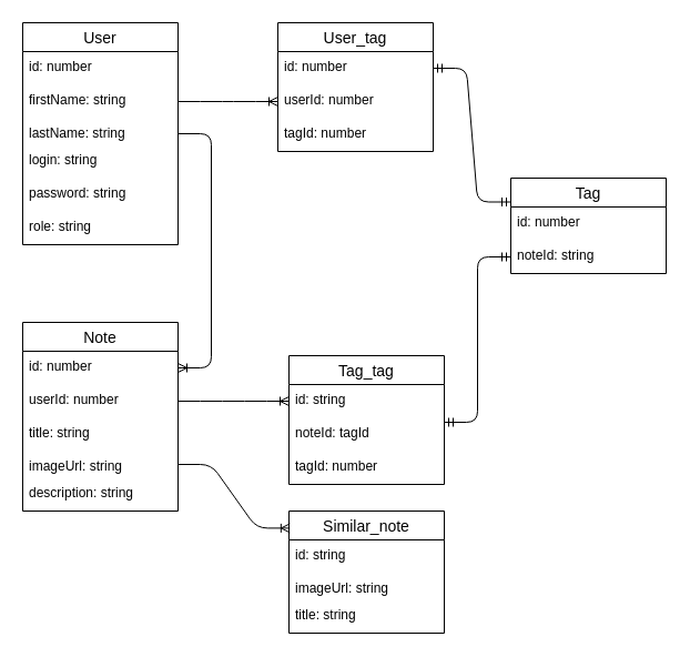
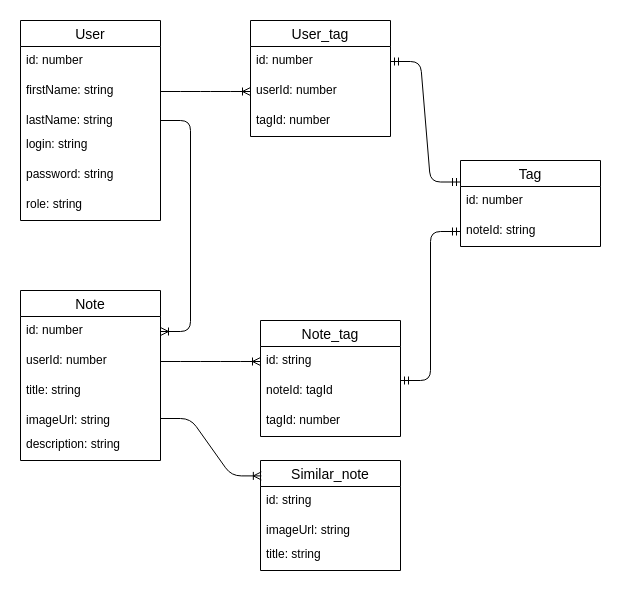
  <mxCell id="0" />
  <mxCell id="1" parent="0" />
  <mxCell id="2" value="User" style="swimlane;fontStyle=0;childLayout=stackLayout;horizontal=1;startSize=26;horizontalStack=0;resizeParent=1;resizeParentMax=0;resizeLast=0;collapsible=1;marginBottom=0;align=center;fontSize=14;" parent="1" vertex="1"><mxGeometry x="20" y="20" width="140" height="200" as="geometry"><mxRectangle x="100" y="250" width="60" height="26" as="alternateBounds" /></mxGeometry></mxCell>
  <mxCell id="3" value="id: number" style="text;strokeColor=none;fillColor=none;spacingLeft=4;spacingRight=4;overflow=hidden;rotatable=0;points=[[0,0.5],[1,0.5]];portConstraint=eastwest;fontSize=12;" parent="2" vertex="1"><mxGeometry y="26" width="140" height="30" as="geometry" /></mxCell>
  <mxCell id="4" value="firstName: string" style="text;strokeColor=none;fillColor=none;spacingLeft=4;spacingRight=4;overflow=hidden;rotatable=0;points=[[0,0.5],[1,0.5]];portConstraint=eastwest;fontSize=12;" parent="2" vertex="1"><mxGeometry y="56" width="140" height="30" as="geometry" /></mxCell>
  <mxCell id="5" value="lastName: string" style="text;strokeColor=none;fillColor=none;spacingLeft=4;spacingRight=4;overflow=hidden;rotatable=0;points=[[0,0.5],[1,0.5]];portConstraint=eastwest;fontSize=12;" parent="2" vertex="1"><mxGeometry y="86" width="140" height="24" as="geometry" /></mxCell>
  <mxCell id="6" value="login: string&#10;" style="text;strokeColor=none;fillColor=none;spacingLeft=4;spacingRight=4;overflow=hidden;rotatable=0;points=[[0,0.5],[1,0.5]];portConstraint=eastwest;fontSize=12;" parent="2" vertex="1"><mxGeometry y="110" width="140" height="30" as="geometry" /></mxCell>
  <mxCell id="7" value="password: string" style="text;strokeColor=none;fillColor=none;spacingLeft=4;spacingRight=4;overflow=hidden;rotatable=0;points=[[0,0.5],[1,0.5]];portConstraint=eastwest;fontSize=12;" parent="2" vertex="1"><mxGeometry y="140" width="140" height="30" as="geometry" /></mxCell>
  <mxCell id="8" value="role: string" style="text;strokeColor=none;fillColor=none;spacingLeft=4;spacingRight=4;overflow=hidden;rotatable=0;points=[[0,0.5],[1,0.5]];portConstraint=eastwest;fontSize=12;" parent="2" vertex="1"><mxGeometry y="170" width="140" height="30" as="geometry" /></mxCell>
  <mxCell id="9" value="Note" style="swimlane;fontStyle=0;childLayout=stackLayout;horizontal=1;startSize=26;horizontalStack=0;resizeParent=1;resizeParentMax=0;resizeLast=0;collapsible=1;marginBottom=0;align=center;fontSize=14;" parent="1" vertex="1"><mxGeometry x="20" y="290" width="140" height="170" as="geometry"><mxRectangle x="100" y="250" width="60" height="26" as="alternateBounds" /></mxGeometry></mxCell>
  <mxCell id="10" value="id: number" style="text;strokeColor=none;fillColor=none;spacingLeft=4;spacingRight=4;overflow=hidden;rotatable=0;points=[[0,0.5],[1,0.5]];portConstraint=eastwest;fontSize=12;" parent="9" vertex="1"><mxGeometry y="26" width="140" height="30" as="geometry" /></mxCell>
  <mxCell id="11" value="userId: number" style="text;strokeColor=none;fillColor=none;spacingLeft=4;spacingRight=4;overflow=hidden;rotatable=0;points=[[0,0.5],[1,0.5]];portConstraint=eastwest;fontSize=12;" parent="9" vertex="1"><mxGeometry y="56" width="140" height="30" as="geometry" /></mxCell>
  <mxCell id="12" value="title: string" style="text;strokeColor=none;fillColor=none;spacingLeft=4;spacingRight=4;overflow=hidden;rotatable=0;points=[[0,0.5],[1,0.5]];portConstraint=eastwest;fontSize=12;" parent="9" vertex="1"><mxGeometry y="86" width="140" height="30" as="geometry" /></mxCell>
  <mxCell id="13" value="imageUrl: string" style="text;strokeColor=none;fillColor=none;spacingLeft=4;spacingRight=4;overflow=hidden;rotatable=0;points=[[0,0.5],[1,0.5]];portConstraint=eastwest;fontSize=12;" parent="9" vertex="1"><mxGeometry y="116" width="140" height="24" as="geometry" /></mxCell>
  <mxCell id="14" value="description: string&#10;" style="text;strokeColor=none;fillColor=none;spacingLeft=4;spacingRight=4;overflow=hidden;rotatable=0;points=[[0,0.5],[1,0.5]];portConstraint=eastwest;fontSize=12;" parent="9" vertex="1"><mxGeometry y="140" width="140" height="30" as="geometry" /></mxCell>
  <mxCell id="15" value="Tag" style="swimlane;fontStyle=0;childLayout=stackLayout;horizontal=1;startSize=26;horizontalStack=0;resizeParent=1;resizeParentMax=0;resizeLast=0;collapsible=1;marginBottom=0;align=center;fontSize=14;" parent="1" vertex="1"><mxGeometry x="460" y="160" width="140" height="86" as="geometry"><mxRectangle x="100" y="250" width="60" height="26" as="alternateBounds" /></mxGeometry></mxCell>
  <mxCell id="16" value="id: number" style="text;strokeColor=none;fillColor=none;spacingLeft=4;spacingRight=4;overflow=hidden;rotatable=0;points=[[0,0.5],[1,0.5]];portConstraint=eastwest;fontSize=12;" parent="15" vertex="1"><mxGeometry y="26" width="140" height="30" as="geometry" /></mxCell>
  <mxCell id="17" value="noteId: string" style="text;strokeColor=none;fillColor=none;spacingLeft=4;spacingRight=4;overflow=hidden;rotatable=0;points=[[0,0.5],[1,0.5]];portConstraint=eastwest;fontSize=12;" parent="15" vertex="1"><mxGeometry y="56" width="140" height="30" as="geometry" /></mxCell>
  <mxCell id="18" value="" style="edgeStyle=entityRelationEdgeStyle;fontSize=12;html=1;endArrow=ERoneToMany;entryX=1;entryY=0.5;entryDx=0;entryDy=0;" parent="1" source="2" target="10" edge="1"><mxGeometry width="100" height="100" relative="1" as="geometry"><mxPoint x="240" y="240" as="sourcePoint" /><mxPoint x="80" y="400" as="targetPoint" /></mxGeometry></mxCell>
  <mxCell id="19" value="" style="edgeStyle=entityRelationEdgeStyle;fontSize=12;html=1;endArrow=ERoneToMany;exitX=1;exitY=0.5;exitDx=0;exitDy=0;entryX=0;entryY=0.5;entryDx=0;entryDy=0;" parent="1" source="4" target="27" edge="1"><mxGeometry width="100" height="100" relative="1" as="geometry"><mxPoint x="160" y="60" as="sourcePoint" /><mxPoint x="270" y="260" as="targetPoint" /></mxGeometry></mxCell>
  <mxCell id="20" value="" style="edgeStyle=entityRelationEdgeStyle;fontSize=12;html=1;endArrow=ERoneToMany;exitX=1;exitY=0.5;exitDx=0;exitDy=0;entryX=0;entryY=0.5;entryDx=0;entryDy=0;" parent="1" source="11" target="22" edge="1"><mxGeometry width="100" height="100" relative="1" as="geometry"><mxPoint x="540" y="140" as="sourcePoint" /><mxPoint x="580" y="340" as="targetPoint" /></mxGeometry></mxCell>
- <mxCell id="21" value="Tag_tag" style="swimlane;fontStyle=0;childLayout=stackLayout;horizontal=1;startSize=26;horizontalStack=0;resizeParent=1;resizeParentMax=0;resizeLast=0;collapsible=1;marginBottom=0;align=center;fontSize=14;" parent="1" vertex="1"><mxGeometry x="260" y="320" width="140" height="116" as="geometry"><mxRectangle x="100" y="250" width="60" height="26" as="alternateBounds" /></mxGeometry></mxCell>
+ <mxCell id="21" value="Note_tag" style="swimlane;fontStyle=0;childLayout=stackLayout;horizontal=1;startSize=26;horizontalStack=0;resizeParent=1;resizeParentMax=0;resizeLast=0;collapsible=1;marginBottom=0;align=center;fontSize=14;" parent="1" vertex="1"><mxGeometry x="260" y="320" width="140" height="116" as="geometry"><mxRectangle x="100" y="250" width="60" height="26" as="alternateBounds" /></mxGeometry></mxCell>
  <mxCell id="22" value="id: string" style="text;strokeColor=none;fillColor=none;spacingLeft=4;spacingRight=4;overflow=hidden;rotatable=0;points=[[0,0.5],[1,0.5]];portConstraint=eastwest;fontSize=12;" parent="21" vertex="1"><mxGeometry y="26" width="140" height="30" as="geometry" /></mxCell>
  <mxCell id="23" value="noteId: tagId" style="text;strokeColor=none;fillColor=none;spacingLeft=4;spacingRight=4;overflow=hidden;rotatable=0;points=[[0,0.5],[1,0.5]];portConstraint=eastwest;fontSize=12;" parent="21" vertex="1"><mxGeometry y="56" width="140" height="30" as="geometry" /></mxCell>
  <mxCell id="24" value="tagId: number" style="text;strokeColor=none;fillColor=none;spacingLeft=4;spacingRight=4;overflow=hidden;rotatable=0;points=[[0,0.5],[1,0.5]];portConstraint=eastwest;fontSize=12;" parent="21" vertex="1"><mxGeometry y="86" width="140" height="30" as="geometry" /></mxCell>
  <mxCell id="25" value="User_tag" style="swimlane;fontStyle=0;childLayout=stackLayout;horizontal=1;startSize=26;horizontalStack=0;resizeParent=1;resizeParentMax=0;resizeLast=0;collapsible=1;marginBottom=0;align=center;fontSize=14;" parent="1" vertex="1"><mxGeometry x="250" y="20" width="140" height="116" as="geometry"><mxRectangle x="100" y="250" width="60" height="26" as="alternateBounds" /></mxGeometry></mxCell>
  <mxCell id="26" value="id: number" style="text;strokeColor=none;fillColor=none;spacingLeft=4;spacingRight=4;overflow=hidden;rotatable=0;points=[[0,0.5],[1,0.5]];portConstraint=eastwest;fontSize=12;" parent="25" vertex="1"><mxGeometry y="26" width="140" height="30" as="geometry" /></mxCell>
  <mxCell id="27" value="userId: number" style="text;strokeColor=none;fillColor=none;spacingLeft=4;spacingRight=4;overflow=hidden;rotatable=0;points=[[0,0.5],[1,0.5]];portConstraint=eastwest;fontSize=12;" parent="25" vertex="1"><mxGeometry y="56" width="140" height="30" as="geometry" /></mxCell>
  <mxCell id="28" value="tagId: number" style="text;strokeColor=none;fillColor=none;spacingLeft=4;spacingRight=4;overflow=hidden;rotatable=0;points=[[0,0.5],[1,0.5]];portConstraint=eastwest;fontSize=12;" parent="25" vertex="1"><mxGeometry y="86" width="140" height="30" as="geometry" /></mxCell>
  <mxCell id="29" value="" style="edgeStyle=entityRelationEdgeStyle;fontSize=12;html=1;endArrow=ERmandOne;startArrow=ERmandOne;entryX=0;entryY=0.5;entryDx=0;entryDy=0;" parent="1" target="17" edge="1"><mxGeometry width="100" height="100" relative="1" as="geometry"><mxPoint x="400" y="380" as="sourcePoint" /><mxPoint x="500" y="280" as="targetPoint" /></mxGeometry></mxCell>
  <mxCell id="30" value="" style="edgeStyle=entityRelationEdgeStyle;fontSize=12;html=1;endArrow=ERmandOne;startArrow=ERmandOne;entryX=0;entryY=0.25;entryDx=0;entryDy=0;exitX=1;exitY=0.5;exitDx=0;exitDy=0;" parent="1" source="26" target="15" edge="1"><mxGeometry width="100" height="100" relative="1" as="geometry"><mxPoint x="435" y="157.5" as="sourcePoint" /><mxPoint x="545" y="118.5" as="targetPoint" /></mxGeometry></mxCell>
  <mxCell id="31" value="Similar_note" style="swimlane;fontStyle=0;childLayout=stackLayout;horizontal=1;startSize=26;horizontalStack=0;resizeParent=1;resizeParentMax=0;resizeLast=0;collapsible=1;marginBottom=0;align=center;fontSize=14;" parent="1" vertex="1"><mxGeometry x="260" y="460" width="140" height="110" as="geometry"><mxRectangle x="100" y="250" width="60" height="26" as="alternateBounds" /></mxGeometry></mxCell>
  <mxCell id="32" value="id: string" style="text;strokeColor=none;fillColor=none;spacingLeft=4;spacingRight=4;overflow=hidden;rotatable=0;points=[[0,0.5],[1,0.5]];portConstraint=eastwest;fontSize=12;" parent="31" vertex="1"><mxGeometry y="26" width="140" height="30" as="geometry" /></mxCell>
  <mxCell id="33" value="imageUrl: string" style="text;strokeColor=none;fillColor=none;spacingLeft=4;spacingRight=4;overflow=hidden;rotatable=0;points=[[0,0.5],[1,0.5]];portConstraint=eastwest;fontSize=12;" parent="31" vertex="1"><mxGeometry y="56" width="140" height="24" as="geometry" /></mxCell>
  <mxCell id="34" value="title: string" style="text;strokeColor=none;fillColor=none;spacingLeft=4;spacingRight=4;overflow=hidden;rotatable=0;points=[[0,0.5],[1,0.5]];portConstraint=eastwest;fontSize=12;" parent="31" vertex="1"><mxGeometry y="80" width="140" height="30" as="geometry" /></mxCell>
  <mxCell id="35" value="" style="edgeStyle=entityRelationEdgeStyle;fontSize=12;html=1;endArrow=ERoneToMany;exitX=1;exitY=0.5;exitDx=0;exitDy=0;entryX=0.006;entryY=0.14;entryDx=0;entryDy=0;entryPerimeter=0;" parent="1" source="13" target="31" edge="1"><mxGeometry width="100" height="100" relative="1" as="geometry"><mxPoint x="170" y="430" as="sourcePoint" /><mxPoint x="190" y="500" as="targetPoint" /></mxGeometry></mxCell>
